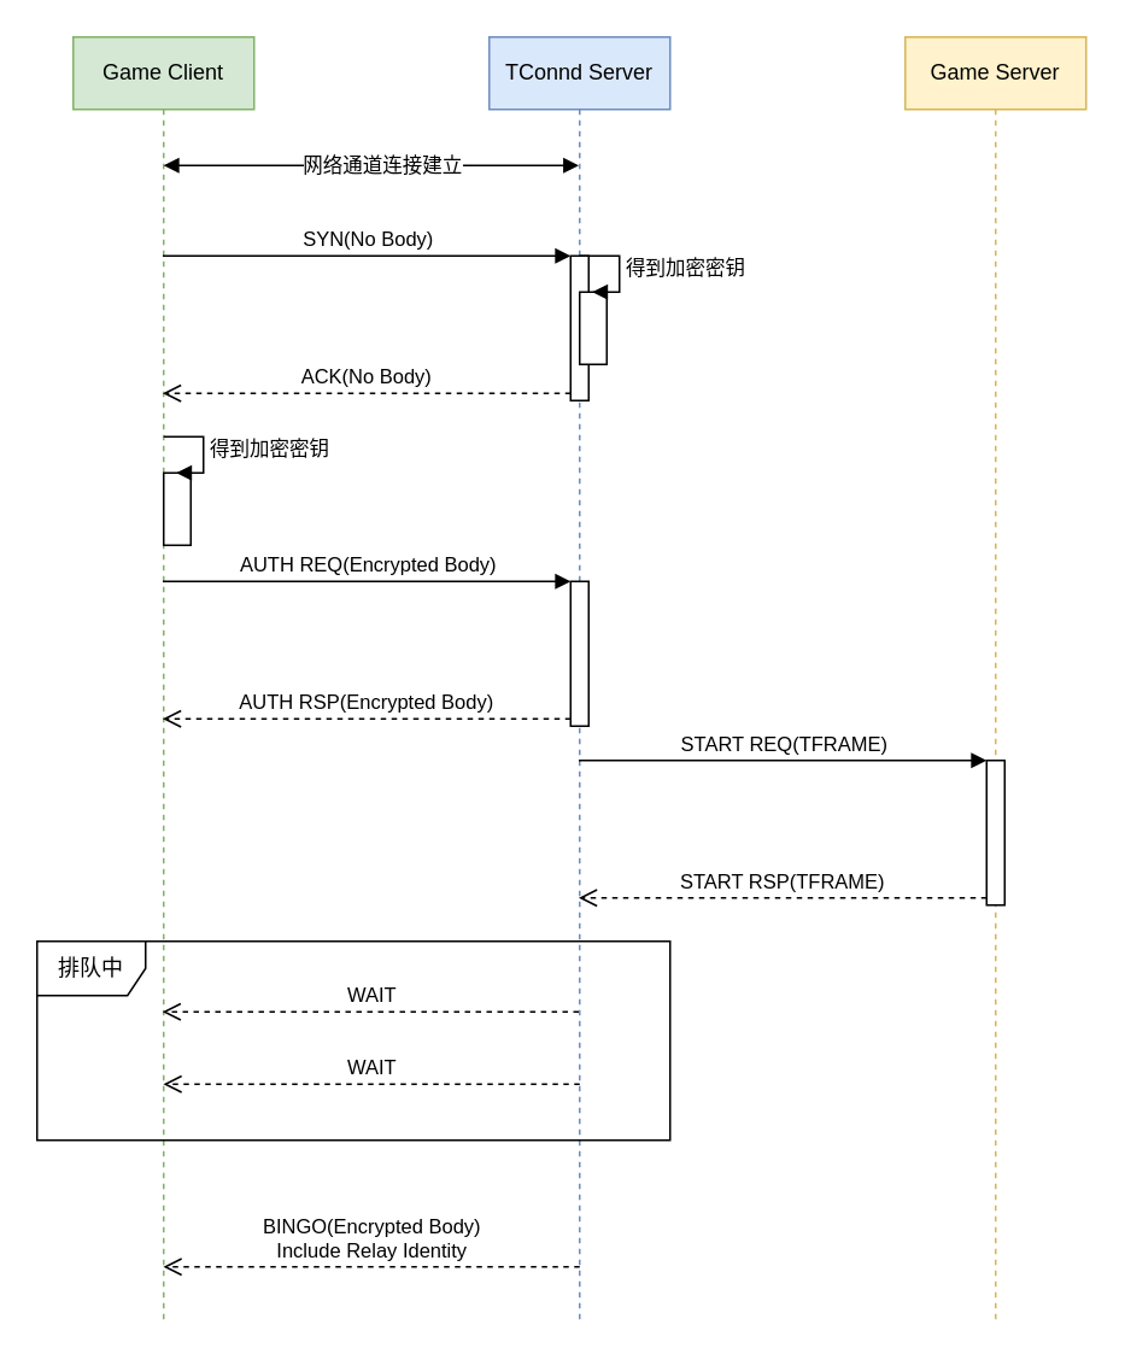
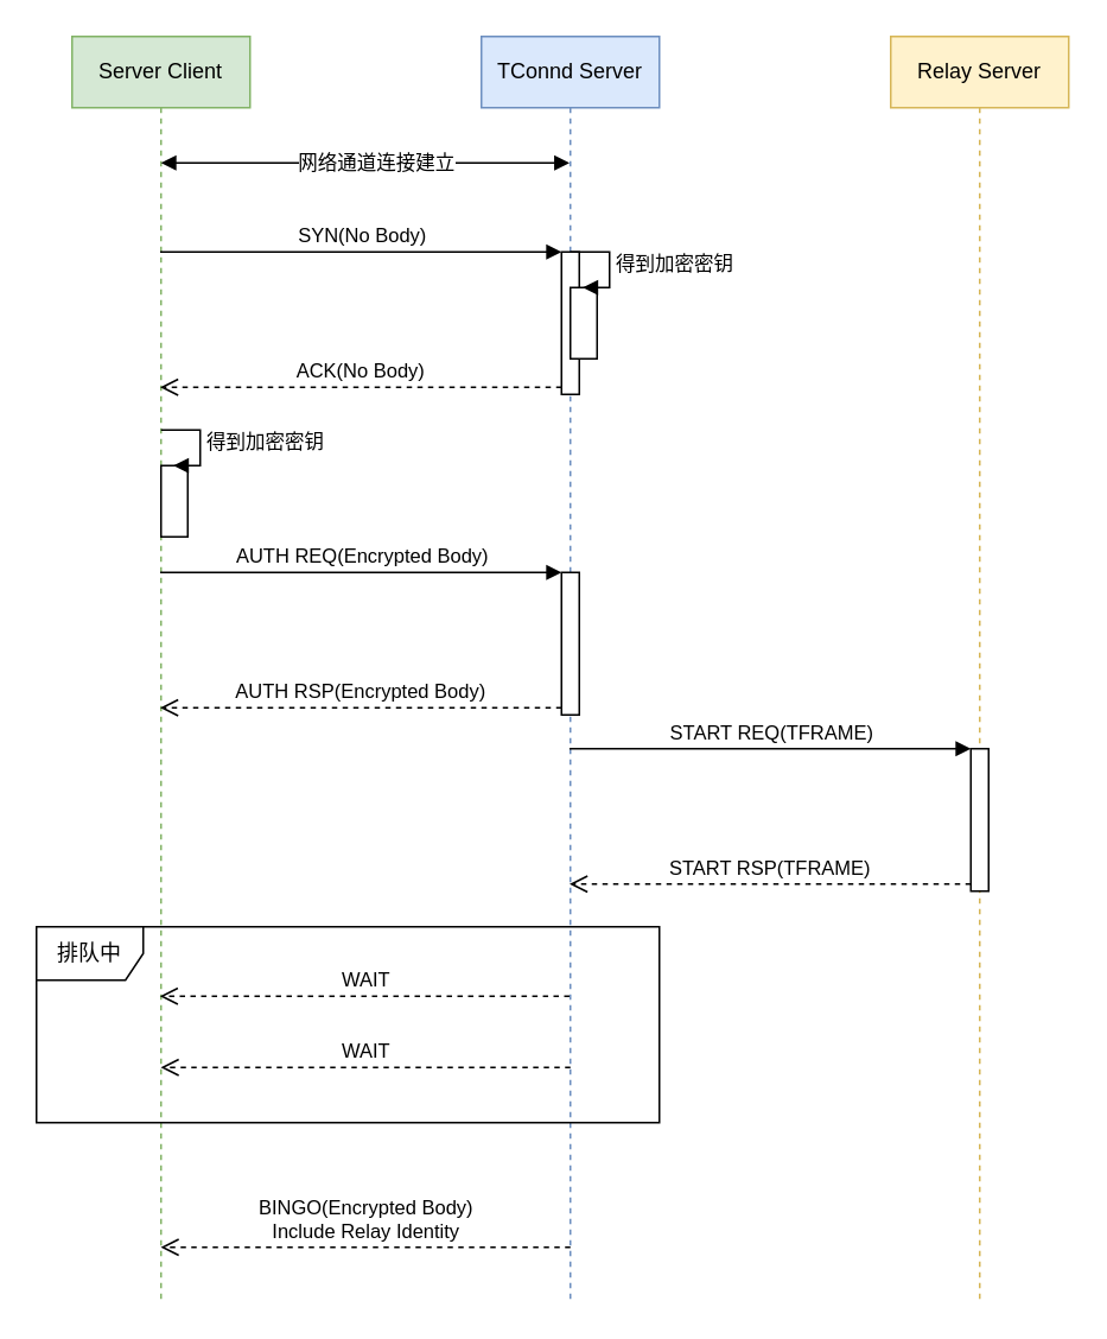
  <mxCell id="0" />
  <mxCell id="1" parent="0" />
- <mxCell id="2" value="Game Client" style="shape=umlLifeline;perimeter=lifelinePerimeter;whiteSpace=wrap;html=1;container=1;collapsible=0;recursiveResize=0;outlineConnect=0;fillColor=#d5e8d4;strokeColor=#82b366;" vertex="1" parent="1"><mxGeometry x="40" y="20" width="100" height="710" as="geometry" /></mxCell>
+ <mxCell id="2" value="Server Client" style="shape=umlLifeline;perimeter=lifelinePerimeter;whiteSpace=wrap;html=1;container=1;collapsible=0;recursiveResize=0;outlineConnect=0;fillColor=#d5e8d4;strokeColor=#82b366;" vertex="1" parent="1"><mxGeometry x="40" y="20" width="100" height="710" as="geometry" /></mxCell>
  <mxCell id="3" value="" style="endArrow=block;startArrow=block;endFill=1;startFill=1;html=1;" edge="1" parent="2"><mxGeometry width="160" relative="1" as="geometry"><mxPoint x="50" y="71" as="sourcePoint" /><mxPoint x="279.5" y="71.0" as="targetPoint" /><Array as="points"><mxPoint x="200" y="71" /></Array></mxGeometry></mxCell>
  <mxCell id="4" value="网络通道连接建立" style="edgeLabel;html=1;align=center;verticalAlign=middle;resizable=0;points=[];" vertex="1" connectable="0" parent="3"><mxGeometry x="-0.163" y="1" relative="1" as="geometry"><mxPoint x="24" as="offset" /></mxGeometry></mxCell>
  <mxCell id="5" value="" style="html=1;points=[];perimeter=orthogonalPerimeter;" vertex="1" parent="2"><mxGeometry x="50" y="241" width="15" height="40" as="geometry" /></mxCell>
  <mxCell id="6" value="得到加密密钥" style="edgeStyle=orthogonalEdgeStyle;html=1;align=left;spacingLeft=2;endArrow=block;rounded=0;entryX=1;entryY=0;" edge="1" parent="2"><mxGeometry relative="1" as="geometry"><mxPoint x="50" y="221" as="sourcePoint" /><Array as="points"><mxPoint x="72" y="221" /></Array><mxPoint x="57" y="241.0" as="targetPoint" /></mxGeometry></mxCell>
  <mxCell id="7" value="TConnd Server" style="shape=umlLifeline;perimeter=lifelinePerimeter;whiteSpace=wrap;html=1;container=1;collapsible=0;recursiveResize=0;outlineConnect=0;fillColor=#dae8fc;strokeColor=#6c8ebf;" vertex="1" parent="1"><mxGeometry x="270" y="20" width="100" height="710" as="geometry" /></mxCell>
  <mxCell id="8" value="" style="html=1;points=[];perimeter=orthogonalPerimeter;" vertex="1" parent="7"><mxGeometry x="45" y="121" width="10" height="80" as="geometry" /></mxCell>
  <mxCell id="9" value="" style="html=1;points=[];perimeter=orthogonalPerimeter;" vertex="1" parent="7"><mxGeometry x="45" y="301" width="10" height="80" as="geometry" /></mxCell>
  <mxCell id="10" value="AUTH REQ(Encrypted Body)" style="html=1;verticalAlign=bottom;endArrow=block;entryX=0;entryY=0;" edge="1" parent="7" target="9"><mxGeometry relative="1" as="geometry"><mxPoint x="-180.5" y="301.0" as="sourcePoint" /></mxGeometry></mxCell>
  <mxCell id="11" value="AUTH RSP(Encrypted Body)" style="html=1;verticalAlign=bottom;endArrow=open;dashed=1;endSize=8;exitX=0;exitY=0.95;" edge="1" parent="7" source="9"><mxGeometry relative="1" as="geometry"><mxPoint x="-180.5" y="377" as="targetPoint" /></mxGeometry></mxCell>
- <mxCell id="12" value="Game Server" style="shape=umlLifeline;perimeter=lifelinePerimeter;whiteSpace=wrap;html=1;container=1;collapsible=0;recursiveResize=0;outlineConnect=0;fillColor=#fff2cc;strokeColor=#d6b656;" vertex="1" parent="1"><mxGeometry x="500" y="20" width="100" height="710" as="geometry" /></mxCell>
+ <mxCell id="12" value="Relay Server" style="shape=umlLifeline;perimeter=lifelinePerimeter;whiteSpace=wrap;html=1;container=1;collapsible=0;recursiveResize=0;outlineConnect=0;fillColor=#fff2cc;strokeColor=#d6b656;" vertex="1" parent="1"><mxGeometry x="500" y="20" width="100" height="710" as="geometry" /></mxCell>
  <mxCell id="13" value="" style="html=1;points=[];perimeter=orthogonalPerimeter;" vertex="1" parent="12"><mxGeometry x="45" y="400" width="10" height="80" as="geometry" /></mxCell>
  <mxCell id="14" value="SYN(No Body)" style="html=1;verticalAlign=bottom;endArrow=block;entryX=0;entryY=0;" edge="1" target="8" parent="1"><mxGeometry relative="1" as="geometry"><mxPoint x="89.5" y="141" as="sourcePoint" /></mxGeometry></mxCell>
  <mxCell id="15" value="ACK(No Body)" style="html=1;verticalAlign=bottom;endArrow=open;dashed=1;endSize=8;exitX=0;exitY=0.95;" edge="1" source="8" parent="1"><mxGeometry relative="1" as="geometry"><mxPoint x="89.5" y="217" as="targetPoint" /></mxGeometry></mxCell>
  <mxCell id="16" value="" style="html=1;points=[];perimeter=orthogonalPerimeter;" vertex="1" parent="1"><mxGeometry x="320" y="161" width="15" height="40" as="geometry" /></mxCell>
  <mxCell id="17" value="得到加密密钥" style="edgeStyle=orthogonalEdgeStyle;html=1;align=left;spacingLeft=2;endArrow=block;rounded=0;entryX=1;entryY=0;" edge="1" parent="1"><mxGeometry relative="1" as="geometry"><mxPoint x="320" y="141" as="sourcePoint" /><Array as="points"><mxPoint x="342" y="141" /></Array><mxPoint x="327" y="161" as="targetPoint" /></mxGeometry></mxCell>
  <mxCell id="18" value="START REQ(TFRAME)" style="html=1;verticalAlign=bottom;endArrow=block;entryX=0;entryY=0;" edge="1" target="13" parent="1" source="7"><mxGeometry relative="1" as="geometry"><mxPoint x="475" y="420" as="sourcePoint" /></mxGeometry></mxCell>
  <mxCell id="19" value="START RSP(TFRAME)" style="html=1;verticalAlign=bottom;endArrow=open;dashed=1;endSize=8;exitX=0;exitY=0.95;" edge="1" source="13" parent="1" target="7"><mxGeometry relative="1" as="geometry"><mxPoint x="475" y="496" as="targetPoint" /></mxGeometry></mxCell>
  <mxCell id="20" value="WAIT" style="html=1;verticalAlign=bottom;endArrow=open;dashed=1;endSize=8;" edge="1" parent="1"><mxGeometry relative="1" as="geometry"><mxPoint x="319.5" y="559" as="sourcePoint" /><mxPoint x="89.324" y="559" as="targetPoint" /><Array as="points"><mxPoint x="300" y="559" /></Array></mxGeometry></mxCell>
  <mxCell id="21" value="WAIT" style="html=1;verticalAlign=bottom;endArrow=open;dashed=1;endSize=8;" edge="1" parent="1"><mxGeometry relative="1" as="geometry"><mxPoint x="320" y="599" as="sourcePoint" /><mxPoint x="89.824" y="599" as="targetPoint" /><Array as="points"><mxPoint x="300.5" y="599" /></Array></mxGeometry></mxCell>
  <mxCell id="22" value="BINGO(Encrypted Body)&lt;br&gt;Include Relay Identity" style="html=1;verticalAlign=bottom;endArrow=open;dashed=1;endSize=8;" edge="1" parent="1"><mxGeometry relative="1" as="geometry"><mxPoint x="320" y="700" as="sourcePoint" /><mxPoint x="89.824" y="700" as="targetPoint" /><Array as="points"><mxPoint x="300.5" y="700" /></Array></mxGeometry></mxCell>
  <mxCell id="23" value="排队中" style="shape=umlFrame;whiteSpace=wrap;html=1;" vertex="1" parent="1"><mxGeometry x="20" y="520" width="350" height="110" as="geometry" /></mxCell>
